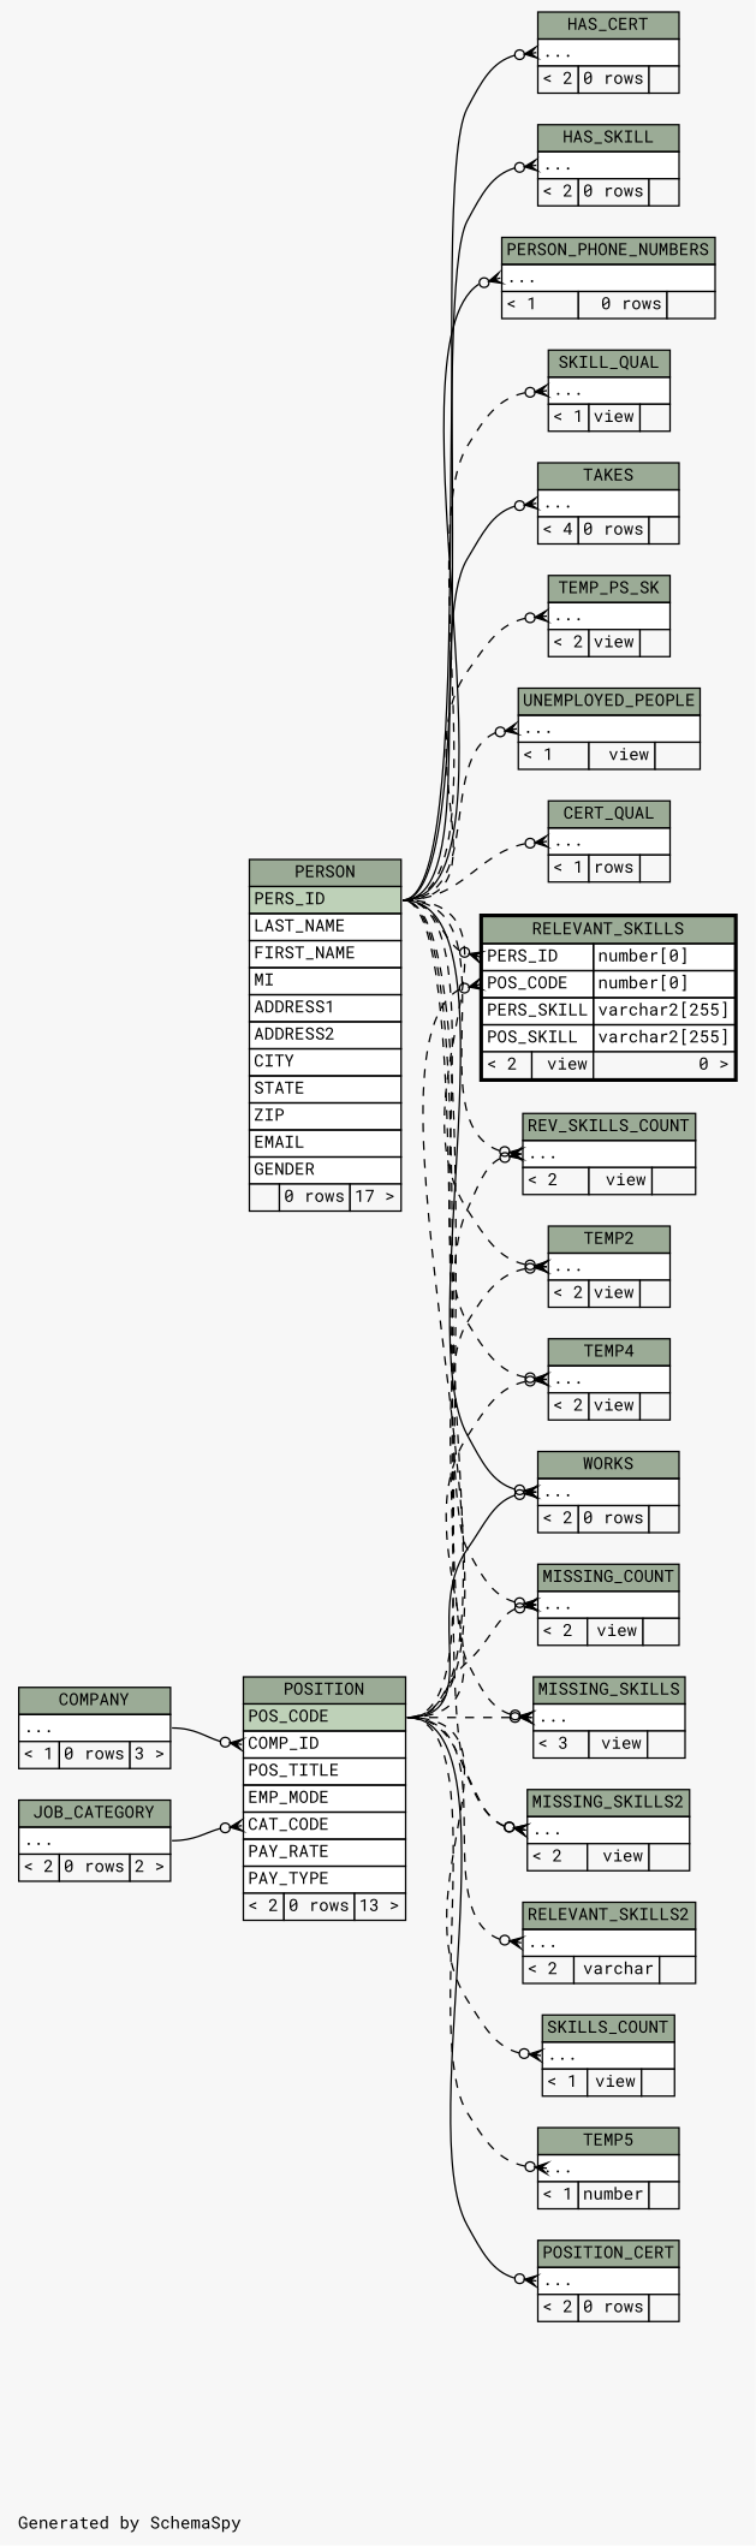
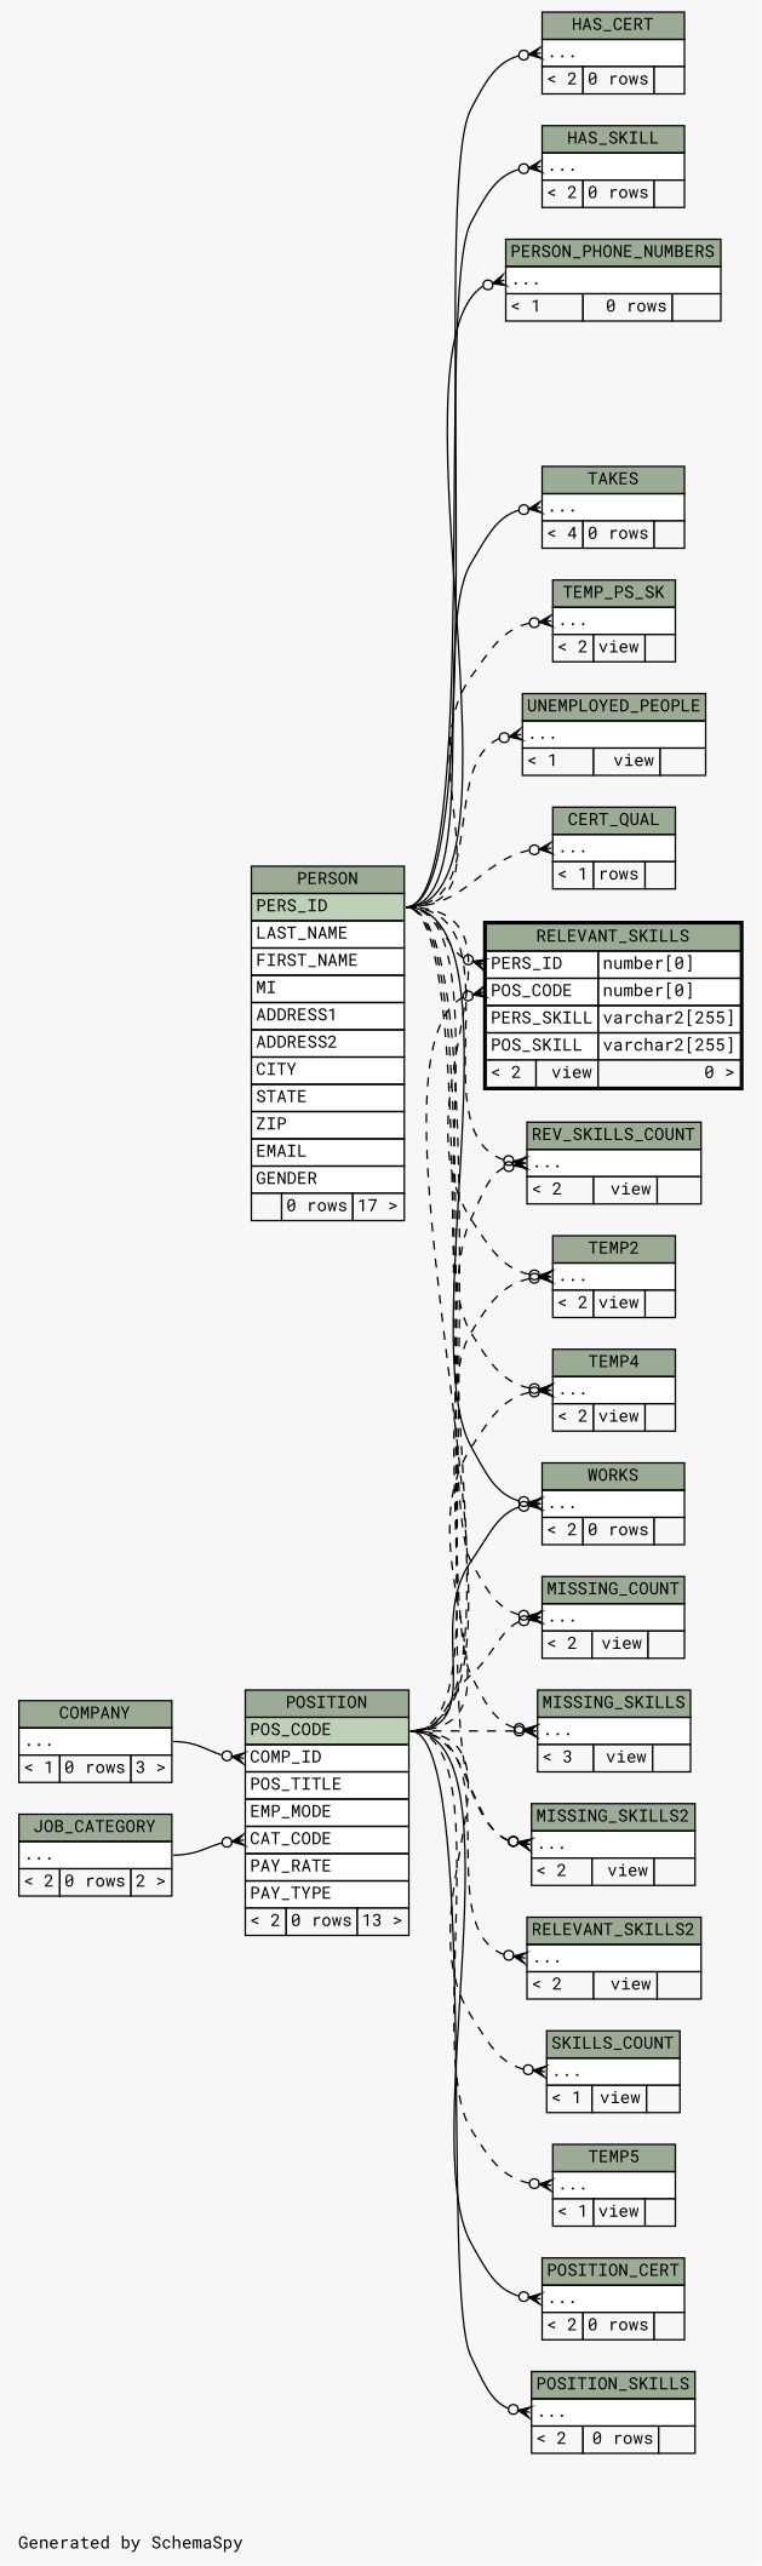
  digraph {
    bgcolor="#f7f7f7"
    fontname="Roboto Mono"
    fontsize=11
    label="\nGenerated by SchemaSpy"
    labeljust=l
    nodesep=0.18
    rankdir=RL
    ranksep=0.46
    node [fontname="Roboto Mono" fontsize=11 shape=plaintext]
    edge [arrowhead=none arrowsize=0.8 arrowtail=crowodot dir=back fontname="Roboto Mono" headport="PERS_ID:e" style=dashed tailport="elipses:w"]
    n1 [label=<     <TABLE BORDER="0" CELLBORDER="1" CELLSPACING="0" BGCOLOR="#ffffff">       <TR><TD COLSPAN="3" BGCOLOR="#9bab96" ALIGN="CENTER">CERT_QUAL</TD></TR>       <TR><TD PORT="elipses" COLSPAN="3" ALIGN="LEFT">...</TD></TR>       <TR><TD ALIGN="LEFT" BGCOLOR="#f7f7f7">&lt; 1</TD><TD ALIGN="RIGHT" BGCOLOR="#f7f7f7">rows</TD><TD ALIGN="RIGHT" BGCOLOR="#f7f7f7">  </TD></TR>     </TABLE>>]
    n2 [label=<     <TABLE BORDER="0" CELLBORDER="1" CELLSPACING="0" BGCOLOR="#ffffff">       <TR><TD COLSPAN="3" BGCOLOR="#9bab96" ALIGN="CENTER">PERSON</TD></TR>       <TR><TD PORT="PERS_ID" COLSPAN="3" BGCOLOR="#bed1b8" ALIGN="LEFT">PERS_ID</TD></TR>       <TR><TD PORT="LAST_NAME" COLSPAN="3" ALIGN="LEFT">LAST_NAME</TD></TR>       <TR><TD PORT="FIRST_NAME" COLSPAN="3" ALIGN="LEFT">FIRST_NAME</TD></TR>       <TR><TD PORT="MI" COLSPAN="3" ALIGN="LEFT">MI</TD></TR>       <TR><TD PORT="ADDRESS1" COLSPAN="3" ALIGN="LEFT">ADDRESS1</TD></TR>       <TR><TD PORT="ADDRESS2" COLSPAN="3" ALIGN="LEFT">ADDRESS2</TD></TR>       <TR><TD PORT="CITY" COLSPAN="3" ALIGN="LEFT">CITY</TD></TR>       <TR><TD PORT="STATE" COLSPAN="3" ALIGN="LEFT">STATE</TD></TR>       <TR><TD PORT="ZIP" COLSPAN="3" ALIGN="LEFT">ZIP</TD></TR>       <TR><TD PORT="EMAIL" COLSPAN="3" ALIGN="LEFT">EMAIL</TD></TR>       <TR><TD PORT="GENDER" COLSPAN="3" ALIGN="LEFT">GENDER</TD></TR>       <TR><TD ALIGN="LEFT" BGCOLOR="#f7f7f7">  </TD><TD ALIGN="RIGHT" BGCOLOR="#f7f7f7">0 rows</TD><TD ALIGN="RIGHT" BGCOLOR="#f7f7f7">17 &gt;</TD></TR>     </TABLE>>]
    n3 [label=<     <TABLE BORDER="0" CELLBORDER="1" CELLSPACING="0" BGCOLOR="#ffffff">       <TR><TD COLSPAN="3" BGCOLOR="#9bab96" ALIGN="CENTER">HAS_CERT</TD></TR>       <TR><TD PORT="elipses" COLSPAN="3" ALIGN="LEFT">...</TD></TR>       <TR><TD ALIGN="LEFT" BGCOLOR="#f7f7f7">&lt; 2</TD><TD ALIGN="RIGHT" BGCOLOR="#f7f7f7">0 rows</TD><TD ALIGN="RIGHT" BGCOLOR="#f7f7f7">  </TD></TR>     </TABLE>>]
    n4 [label=<     <TABLE BORDER="0" CELLBORDER="1" CELLSPACING="0" BGCOLOR="#ffffff">       <TR><TD COLSPAN="3" BGCOLOR="#9bab96" ALIGN="CENTER">HAS_SKILL</TD></TR>       <TR><TD PORT="elipses" COLSPAN="3" ALIGN="LEFT">...</TD></TR>       <TR><TD ALIGN="LEFT" BGCOLOR="#f7f7f7">&lt; 2</TD><TD ALIGN="RIGHT" BGCOLOR="#f7f7f7">0 rows</TD><TD ALIGN="RIGHT" BGCOLOR="#f7f7f7">  </TD></TR>     </TABLE>>]
    n5 [label=<     <TABLE BORDER="0" CELLBORDER="1" CELLSPACING="0" BGCOLOR="#ffffff">       <TR><TD COLSPAN="3" BGCOLOR="#9bab96" ALIGN="CENTER">MISSING_COUNT</TD></TR>       <TR><TD PORT="elipses" COLSPAN="3" ALIGN="LEFT">...</TD></TR>       <TR><TD ALIGN="LEFT" BGCOLOR="#f7f7f7">&lt; 2</TD><TD ALIGN="RIGHT" BGCOLOR="#f7f7f7">view</TD><TD ALIGN="RIGHT" BGCOLOR="#f7f7f7">  </TD></TR>     </TABLE>>]
    n6 [label=<     <TABLE BORDER="0" CELLBORDER="1" CELLSPACING="0" BGCOLOR="#ffffff">       <TR><TD COLSPAN="3" BGCOLOR="#9bab96" ALIGN="CENTER">POSITION</TD></TR>       <TR><TD PORT="POS_CODE" COLSPAN="3" BGCOLOR="#bed1b8" ALIGN="LEFT">POS_CODE</TD></TR>       <TR><TD PORT="COMP_ID" COLSPAN="3" ALIGN="LEFT">COMP_ID</TD></TR>       <TR><TD PORT="POS_TITLE" COLSPAN="3" ALIGN="LEFT">POS_TITLE</TD></TR>       <TR><TD PORT="EMP_MODE" COLSPAN="3" ALIGN="LEFT">EMP_MODE</TD></TR>       <TR><TD PORT="CAT_CODE" COLSPAN="3" ALIGN="LEFT">CAT_CODE</TD></TR>       <TR><TD PORT="PAY_RATE" COLSPAN="3" ALIGN="LEFT">PAY_RATE</TD></TR>       <TR><TD PORT="PAY_TYPE" COLSPAN="3" ALIGN="LEFT">PAY_TYPE</TD></TR>       <TR><TD ALIGN="LEFT" BGCOLOR="#f7f7f7">&lt; 2</TD><TD ALIGN="RIGHT" BGCOLOR="#f7f7f7">0 rows</TD><TD ALIGN="RIGHT" BGCOLOR="#f7f7f7">13 &gt;</TD></TR>     </TABLE>>]
    n7 [label=<     <TABLE BORDER="0" CELLBORDER="1" CELLSPACING="0" BGCOLOR="#ffffff">       <TR><TD COLSPAN="3" BGCOLOR="#9bab96" ALIGN="CENTER">JOB_CATEGORY</TD></TR>       <TR><TD PORT="elipses" COLSPAN="3" ALIGN="LEFT">...</TD></TR>       <TR><TD ALIGN="LEFT" BGCOLOR="#f7f7f7">&lt; 2</TD><TD ALIGN="RIGHT" BGCOLOR="#f7f7f7">0 rows</TD><TD ALIGN="RIGHT" BGCOLOR="#f7f7f7">2 &gt;</TD></TR>     </TABLE>>]
    n8 [label=<     <TABLE BORDER="0" CELLBORDER="1" CELLSPACING="0" BGCOLOR="#ffffff">       <TR><TD COLSPAN="3" BGCOLOR="#9bab96" ALIGN="CENTER">COMPANY</TD></TR>       <TR><TD PORT="elipses" COLSPAN="3" ALIGN="LEFT">...</TD></TR>       <TR><TD ALIGN="LEFT" BGCOLOR="#f7f7f7">&lt; 1</TD><TD ALIGN="RIGHT" BGCOLOR="#f7f7f7">0 rows</TD><TD ALIGN="RIGHT" BGCOLOR="#f7f7f7">3 &gt;</TD></TR>     </TABLE>>]
    n9 [label=<     <TABLE BORDER="0" CELLBORDER="1" CELLSPACING="0" BGCOLOR="#ffffff">       <TR><TD COLSPAN="3" BGCOLOR="#9bab96" ALIGN="CENTER">MISSING_SKILLS</TD></TR>       <TR><TD PORT="elipses" COLSPAN="3" ALIGN="LEFT">...</TD></TR>       <TR><TD ALIGN="LEFT" BGCOLOR="#f7f7f7">&lt; 3</TD><TD ALIGN="RIGHT" BGCOLOR="#f7f7f7">view</TD><TD ALIGN="RIGHT" BGCOLOR="#f7f7f7">  </TD></TR>     </TABLE>>]
    n10 [label=<     <TABLE BORDER="0" CELLBORDER="1" CELLSPACING="0" BGCOLOR="#ffffff">       <TR><TD COLSPAN="3" BGCOLOR="#9bab96" ALIGN="CENTER">MISSING_SKILLS2</TD></TR>       <TR><TD PORT="elipses" COLSPAN="3" ALIGN="LEFT">...</TD></TR>       <TR><TD ALIGN="LEFT" BGCOLOR="#f7f7f7">&lt; 2</TD><TD ALIGN="RIGHT" BGCOLOR="#f7f7f7">view</TD><TD ALIGN="RIGHT" BGCOLOR="#f7f7f7">  </TD></TR>     </TABLE>>]
    n11 [label=<     <TABLE BORDER="0" CELLBORDER="1" CELLSPACING="0" BGCOLOR="#ffffff">       <TR><TD COLSPAN="3" BGCOLOR="#9bab96" ALIGN="CENTER">PERSON_PHONE_NUMBERS</TD></TR>       <TR><TD PORT="elipses" COLSPAN="3" ALIGN="LEFT">...</TD></TR>       <TR><TD ALIGN="LEFT" BGCOLOR="#f7f7f7">&lt; 1</TD><TD ALIGN="RIGHT" BGCOLOR="#f7f7f7">0 rows</TD><TD ALIGN="RIGHT" BGCOLOR="#f7f7f7">  </TD></TR>     </TABLE>>]
    n12 [label=<     <TABLE BORDER="0" CELLBORDER="1" CELLSPACING="0" BGCOLOR="#ffffff">       <TR><TD COLSPAN="3" BGCOLOR="#9bab96" ALIGN="CENTER">POSITION_CERT</TD></TR>       <TR><TD PORT="elipses" COLSPAN="3" ALIGN="LEFT">...</TD></TR>       <TR><TD ALIGN="LEFT" BGCOLOR="#f7f7f7">&lt; 2</TD><TD ALIGN="RIGHT" BGCOLOR="#f7f7f7">0 rows</TD><TD ALIGN="RIGHT" BGCOLOR="#f7f7f7">  </TD></TR>     </TABLE>>]
+   n13 [label=<     <TABLE BORDER="0" CELLBORDER="1" CELLSPACING="0" BGCOLOR="#ffffff">       <TR><TD COLSPAN="3" BGCOLOR="#9bab96" ALIGN="CENTER">POSITION_SKILLS</TD></TR>       <TR><TD PORT="elipses" COLSPAN="3" ALIGN="LEFT">...</TD></TR>       <TR><TD ALIGN="LEFT" BGCOLOR="#f7f7f7">&lt; 2</TD><TD ALIGN="RIGHT" BGCOLOR="#f7f7f7">0 rows</TD><TD ALIGN="RIGHT" BGCOLOR="#f7f7f7">  </TD></TR>     </TABLE>>]
    n14 [label=<     <TABLE BORDER="2" CELLBORDER="1" CELLSPACING="0" BGCOLOR="#ffffff">       <TR><TD COLSPAN="3" BGCOLOR="#9bab96" ALIGN="CENTER">RELEVANT_SKILLS</TD></TR>       <TR><TD PORT="PERS_ID" COLSPAN="2" ALIGN="LEFT">PERS_ID</TD><TD PORT="PERS_ID.type" ALIGN="LEFT">number[0]</TD></TR>       <TR><TD PORT="POS_CODE" COLSPAN="2" ALIGN="LEFT">POS_CODE</TD><TD PORT="POS_CODE.type" ALIGN="LEFT">number[0]</TD></TR>       <TR><TD PORT="PERS_SKILL" COLSPAN="2" ALIGN="LEFT">PERS_SKILL</TD><TD PORT="PERS_SKILL.type" ALIGN="LEFT">varchar2[255]</TD></TR>       <TR><TD PORT="POS_SKILL" COLSPAN="2" ALIGN="LEFT">POS_SKILL</TD><TD PORT="POS_SKILL.type" ALIGN="LEFT">varchar2[255]</TD></TR>       <TR><TD ALIGN="LEFT" BGCOLOR="#f7f7f7">&lt; 2</TD><TD ALIGN="RIGHT" BGCOLOR="#f7f7f7">view</TD><TD ALIGN="RIGHT" BGCOLOR="#f7f7f7">0 &gt;</TD></TR>     </TABLE>>]
-   n15 [label=<     <TABLE BORDER="0" CELLBORDER="1" CELLSPACING="0" BGCOLOR="#ffffff">       <TR><TD COLSPAN="3" BGCOLOR="#9bab96" ALIGN="CENTER">RELEVANT_SKILLS2</TD></TR>       <TR><TD PORT="elipses" COLSPAN="3" ALIGN="LEFT">...</TD></TR>       <TR><TD ALIGN="LEFT" BGCOLOR="#f7f7f7">&lt; 2</TD><TD ALIGN="RIGHT" BGCOLOR="#f7f7f7">varchar</TD><TD ALIGN="RIGHT" BGCOLOR="#f7f7f7">  </TD></TR>     </TABLE>>]
+   n15 [label=<     <TABLE BORDER="0" CELLBORDER="1" CELLSPACING="0" BGCOLOR="#ffffff">       <TR><TD COLSPAN="3" BGCOLOR="#9bab96" ALIGN="CENTER">RELEVANT_SKILLS2</TD></TR>       <TR><TD PORT="elipses" COLSPAN="3" ALIGN="LEFT">...</TD></TR>       <TR><TD ALIGN="LEFT" BGCOLOR="#f7f7f7">&lt; 2</TD><TD ALIGN="RIGHT" BGCOLOR="#f7f7f7">view</TD><TD ALIGN="RIGHT" BGCOLOR="#f7f7f7">  </TD></TR>     </TABLE>>]
    n16 [label=<     <TABLE BORDER="0" CELLBORDER="1" CELLSPACING="0" BGCOLOR="#ffffff">       <TR><TD COLSPAN="3" BGCOLOR="#9bab96" ALIGN="CENTER">REV_SKILLS_COUNT</TD></TR>       <TR><TD PORT="elipses" COLSPAN="3" ALIGN="LEFT">...</TD></TR>       <TR><TD ALIGN="LEFT" BGCOLOR="#f7f7f7">&lt; 2</TD><TD ALIGN="RIGHT" BGCOLOR="#f7f7f7">view</TD><TD ALIGN="RIGHT" BGCOLOR="#f7f7f7">  </TD></TR>     </TABLE>>]
-   n17 [label=<     <TABLE BORDER="0" CELLBORDER="1" CELLSPACING="0" BGCOLOR="#ffffff">       <TR><TD COLSPAN="3" BGCOLOR="#9bab96" ALIGN="CENTER">SKILL_QUAL</TD></TR>       <TR><TD PORT="elipses" COLSPAN="3" ALIGN="LEFT">...</TD></TR>       <TR><TD ALIGN="LEFT" BGCOLOR="#f7f7f7">&lt; 1</TD><TD ALIGN="RIGHT" BGCOLOR="#f7f7f7">view</TD><TD ALIGN="RIGHT" BGCOLOR="#f7f7f7">  </TD></TR>     </TABLE>>]
    n18 [label=<     <TABLE BORDER="0" CELLBORDER="1" CELLSPACING="0" BGCOLOR="#ffffff">       <TR><TD COLSPAN="3" BGCOLOR="#9bab96" ALIGN="CENTER">SKILLS_COUNT</TD></TR>       <TR><TD PORT="elipses" COLSPAN="3" ALIGN="LEFT">...</TD></TR>       <TR><TD ALIGN="LEFT" BGCOLOR="#f7f7f7">&lt; 1</TD><TD ALIGN="RIGHT" BGCOLOR="#f7f7f7">view</TD><TD ALIGN="RIGHT" BGCOLOR="#f7f7f7">  </TD></TR>     </TABLE>>]
    n19 [label=<     <TABLE BORDER="0" CELLBORDER="1" CELLSPACING="0" BGCOLOR="#ffffff">       <TR><TD COLSPAN="3" BGCOLOR="#9bab96" ALIGN="CENTER">TAKES</TD></TR>       <TR><TD PORT="elipses" COLSPAN="3" ALIGN="LEFT">...</TD></TR>       <TR><TD ALIGN="LEFT" BGCOLOR="#f7f7f7">&lt; 4</TD><TD ALIGN="RIGHT" BGCOLOR="#f7f7f7">0 rows</TD><TD ALIGN="RIGHT" BGCOLOR="#f7f7f7">  </TD></TR>     </TABLE>>]
    n20 [label=<     <TABLE BORDER="0" CELLBORDER="1" CELLSPACING="0" BGCOLOR="#ffffff">       <TR><TD COLSPAN="3" BGCOLOR="#9bab96" ALIGN="CENTER">TEMP2</TD></TR>       <TR><TD PORT="elipses" COLSPAN="3" ALIGN="LEFT">...</TD></TR>       <TR><TD ALIGN="LEFT" BGCOLOR="#f7f7f7">&lt; 2</TD><TD ALIGN="RIGHT" BGCOLOR="#f7f7f7">view</TD><TD ALIGN="RIGHT" BGCOLOR="#f7f7f7">  </TD></TR>     </TABLE>>]
    n21 [label=<     <TABLE BORDER="0" CELLBORDER="1" CELLSPACING="0" BGCOLOR="#ffffff">       <TR><TD COLSPAN="3" BGCOLOR="#9bab96" ALIGN="CENTER">TEMP4</TD></TR>       <TR><TD PORT="elipses" COLSPAN="3" ALIGN="LEFT">...</TD></TR>       <TR><TD ALIGN="LEFT" BGCOLOR="#f7f7f7">&lt; 2</TD><TD ALIGN="RIGHT" BGCOLOR="#f7f7f7">view</TD><TD ALIGN="RIGHT" BGCOLOR="#f7f7f7">  </TD></TR>     </TABLE>>]
-   n22 [label=<     <TABLE BORDER="0" CELLBORDER="1" CELLSPACING="0" BGCOLOR="#ffffff">       <TR><TD COLSPAN="3" BGCOLOR="#9bab96" ALIGN="CENTER">TEMP5</TD></TR>       <TR><TD PORT="elipses" COLSPAN="3" ALIGN="LEFT">...</TD></TR>       <TR><TD ALIGN="LEFT" BGCOLOR="#f7f7f7">&lt; 1</TD><TD ALIGN="RIGHT" BGCOLOR="#f7f7f7">number</TD><TD ALIGN="RIGHT" BGCOLOR="#f7f7f7">  </TD></TR>     </TABLE>>]
+   n22 [label=<     <TABLE BORDER="0" CELLBORDER="1" CELLSPACING="0" BGCOLOR="#ffffff">       <TR><TD COLSPAN="3" BGCOLOR="#9bab96" ALIGN="CENTER">TEMP5</TD></TR>       <TR><TD PORT="elipses" COLSPAN="3" ALIGN="LEFT">...</TD></TR>       <TR><TD ALIGN="LEFT" BGCOLOR="#f7f7f7">&lt; 1</TD><TD ALIGN="RIGHT" BGCOLOR="#f7f7f7">view</TD><TD ALIGN="RIGHT" BGCOLOR="#f7f7f7">  </TD></TR>     </TABLE>>]
    n23 [label=<     <TABLE BORDER="0" CELLBORDER="1" CELLSPACING="0" BGCOLOR="#ffffff">       <TR><TD COLSPAN="3" BGCOLOR="#9bab96" ALIGN="CENTER">TEMP_PS_SK</TD></TR>       <TR><TD PORT="elipses" COLSPAN="3" ALIGN="LEFT">...</TD></TR>       <TR><TD ALIGN="LEFT" BGCOLOR="#f7f7f7">&lt; 2</TD><TD ALIGN="RIGHT" BGCOLOR="#f7f7f7">view</TD><TD ALIGN="RIGHT" BGCOLOR="#f7f7f7">  </TD></TR>     </TABLE>>]
    n24 [label=<     <TABLE BORDER="0" CELLBORDER="1" CELLSPACING="0" BGCOLOR="#ffffff">       <TR><TD COLSPAN="3" BGCOLOR="#9bab96" ALIGN="CENTER">UNEMPLOYED_PEOPLE</TD></TR>       <TR><TD PORT="elipses" COLSPAN="3" ALIGN="LEFT">...</TD></TR>       <TR><TD ALIGN="LEFT" BGCOLOR="#f7f7f7">&lt; 1</TD><TD ALIGN="RIGHT" BGCOLOR="#f7f7f7">view</TD><TD ALIGN="RIGHT" BGCOLOR="#f7f7f7">  </TD></TR>     </TABLE>>]
    n25 [label=<     <TABLE BORDER="0" CELLBORDER="1" CELLSPACING="0" BGCOLOR="#ffffff">       <TR><TD COLSPAN="3" BGCOLOR="#9bab96" ALIGN="CENTER">WORKS</TD></TR>       <TR><TD PORT="elipses" COLSPAN="3" ALIGN="LEFT">...</TD></TR>       <TR><TD ALIGN="LEFT" BGCOLOR="#f7f7f7">&lt; 2</TD><TD ALIGN="RIGHT" BGCOLOR="#f7f7f7">0 rows</TD><TD ALIGN="RIGHT" BGCOLOR="#f7f7f7">  </TD></TR>     </TABLE>>]
    n1 -> n2
    n3 -> n2 [style=""]
    n4 -> n2 [style=""]
    n5 -> n2
    n5 -> n6 [headport="POS_CODE:e"]
    n6 -> n7 [headport="elipses:e" tailport="CAT_CODE:w" style=""]
    n6 -> n8 [headport="elipses:e" tailport="COMP_ID:w" style=""]
    n9 -> n2
    n9 -> n6 [headport="POS_CODE:e"]
    n10 -> n2
    n10 -> n6 [headport="POS_CODE:e"]
    n11 -> n2 [style=""]
    n12 -> n6 [headport="POS_CODE:e" style=""]
+   n13 -> n6 [headport="POS_CODE:e" style=""]
    n14 -> n2 [tailport="PERS_ID:w"]
    n14 -> n6 [headport="POS_CODE:e" tailport="POS_CODE:w"]
    n15 -> n6 [headport="POS_CODE:e"]
    n16 -> n2
    n16 -> n6 [headport="POS_CODE:e"]
-   n17 -> n2
    n18 -> n6 [headport="POS_CODE:e"]
    n19 -> n2 [style=""]
    n20 -> n2
    n20 -> n6 [headport="POS_CODE:e"]
    n21 -> n2
    n21 -> n6 [headport="POS_CODE:e"]
    n22 -> n6 [headport="POS_CODE:e"]
    n23 -> n2
    n24 -> n2
    n25 -> n2 [style=""]
    n25 -> n6 [headport="POS_CODE:e" style=""]
  }
